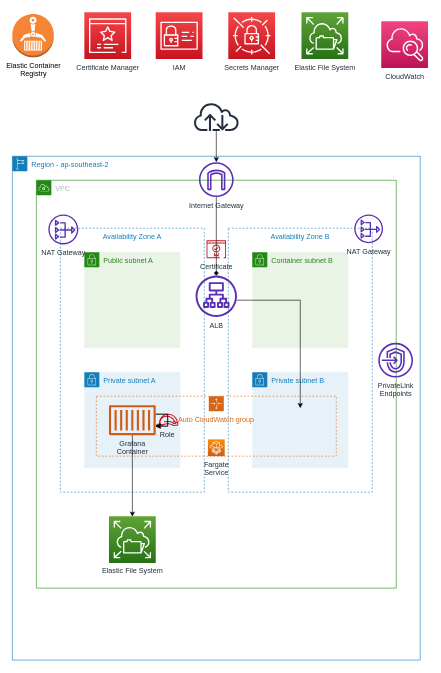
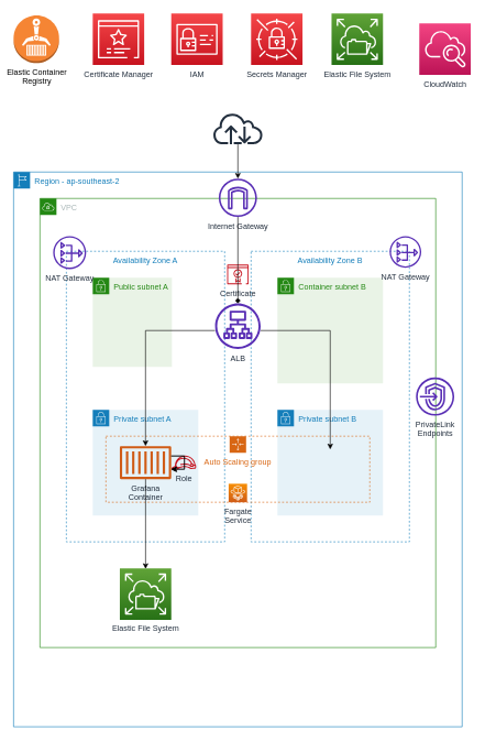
  <mxCell id="0" />
  <mxCell id="1" parent="0" />
  <mxCell id="2" value="Region - ap-southeast-2" style="points=[[0,0],[0.25,0],[0.5,0],[0.75,0],[1,0],[1,0.25],[1,0.5],[1,0.75],[1,1],[0.75,1],[0.5,1],[0.25,1],[0,1],[0,0.75],[0,0.5],[0,0.25]];outlineConnect=0;gradientColor=none;html=1;whiteSpace=wrap;fontSize=12;fontStyle=0;shape=mxgraph.aws4.group;grIcon=mxgraph.aws4.group_region;strokeColor=#147EBA;fillColor=none;verticalAlign=top;align=left;spacingLeft=30;fontColor=#147EBA;dashed=0;" parent="1" vertex="1"><mxGeometry x="20" y="260" width="680" height="840" as="geometry" /></mxCell>
  <mxCell id="3" value="VPC" style="points=[[0,0],[0.25,0],[0.5,0],[0.75,0],[1,0],[1,0.25],[1,0.5],[1,0.75],[1,1],[0.75,1],[0.5,1],[0.25,1],[0,1],[0,0.75],[0,0.5],[0,0.25]];outlineConnect=0;gradientColor=none;html=1;whiteSpace=wrap;fontSize=12;fontStyle=0;shape=mxgraph.aws4.group;grIcon=mxgraph.aws4.group_vpc;strokeColor=#248814;fillColor=none;verticalAlign=top;align=left;spacingLeft=30;fontColor=#AAB7B8;dashed=0;" parent="1" vertex="1"><mxGeometry x="60" y="300" width="600" height="680" as="geometry" /></mxCell>
  <mxCell id="4" value="Availability Zone A" style="fillColor=none;strokeColor=#147EBA;dashed=1;verticalAlign=top;fontStyle=0;fontColor=#147EBA;" parent="1" vertex="1"><mxGeometry x="100" y="380" width="240" height="440" as="geometry" /></mxCell>
  <mxCell id="5" value="Availability Zone B" style="fillColor=none;strokeColor=#147EBA;dashed=1;verticalAlign=top;fontStyle=0;fontColor=#147EBA;" parent="1" vertex="1"><mxGeometry x="380" y="380" width="240" height="440" as="geometry" /></mxCell>
- <mxCell id="6" value="Public subnet A" style="points=[[0,0],[0.25,0],[0.5,0],[0.75,0],[1,0],[1,0.25],[1,0.5],[1,0.75],[1,1],[0.75,1],[0.5,1],[0.25,1],[0,1],[0,0.75],[0,0.5],[0,0.25]];outlineConnect=0;gradientColor=none;html=1;whiteSpace=wrap;fontSize=12;fontStyle=0;shape=mxgraph.aws4.group;grIcon=mxgraph.aws4.group_security_group;grStroke=0;strokeColor=#248814;fillColor=#E9F3E6;verticalAlign=top;align=left;spacingLeft=30;fontColor=#248814;dashed=0;" parent="1" vertex="1"><mxGeometry x="140" y="420" width="160" height="160" as="geometry" /></mxCell>
+ <mxCell id="6" value="Public subnet A" style="points=[[0,0],[0.25,0],[0.5,0],[0.75,0],[1,0],[1,0.25],[1,0.5],[1,0.75],[1,1],[0.75,1],[0.5,1],[0.25,1],[0,1],[0,0.75],[0,0.5],[0,0.25]];outlineConnect=0;gradientColor=none;html=1;whiteSpace=wrap;fontSize=12;fontStyle=0;shape=mxgraph.aws4.group;grIcon=mxgraph.aws4.group_security_group;grStroke=0;strokeColor=#248814;fillColor=#E9F3E6;verticalAlign=top;align=left;spacingLeft=30;fontColor=#248814;dashed=0;" parent="1" vertex="1"><mxGeometry x="140" y="420" width="120" height="135" as="geometry" /></mxCell>
  <mxCell id="7" value="Container subnet B" style="points=[[0,0],[0.25,0],[0.5,0],[0.75,0],[1,0],[1,0.25],[1,0.5],[1,0.75],[1,1],[0.75,1],[0.5,1],[0.25,1],[0,1],[0,0.75],[0,0.5],[0,0.25]];outlineConnect=0;gradientColor=none;html=1;whiteSpace=wrap;fontSize=12;fontStyle=0;shape=mxgraph.aws4.group;grIcon=mxgraph.aws4.group_security_group;grStroke=0;strokeColor=#248814;fillColor=#E9F3E6;verticalAlign=top;align=left;spacingLeft=30;fontColor=#248814;dashed=0;" parent="1" vertex="1"><mxGeometry x="420" y="420" width="160" height="160" as="geometry" /></mxCell>
  <mxCell id="8" value="Private subnet A" style="points=[[0,0],[0.25,0],[0.5,0],[0.75,0],[1,0],[1,0.25],[1,0.5],[1,0.75],[1,1],[0.75,1],[0.5,1],[0.25,1],[0,1],[0,0.75],[0,0.5],[0,0.25]];outlineConnect=0;gradientColor=none;html=1;whiteSpace=wrap;fontSize=12;fontStyle=0;shape=mxgraph.aws4.group;grIcon=mxgraph.aws4.group_security_group;grStroke=0;strokeColor=#147EBA;fillColor=#E6F2F8;verticalAlign=top;align=left;spacingLeft=30;fontColor=#147EBA;dashed=0;" parent="1" vertex="1"><mxGeometry x="140" y="620" width="160" height="160" as="geometry" /></mxCell>
  <mxCell id="9" value="Private subnet B" style="points=[[0,0],[0.25,0],[0.5,0],[0.75,0],[1,0],[1,0.25],[1,0.5],[1,0.75],[1,1],[0.75,1],[0.5,1],[0.25,1],[0,1],[0,0.75],[0,0.5],[0,0.25]];outlineConnect=0;gradientColor=none;html=1;whiteSpace=wrap;fontSize=12;fontStyle=0;shape=mxgraph.aws4.group;grIcon=mxgraph.aws4.group_security_group;grStroke=0;strokeColor=#147EBA;fillColor=#E6F2F8;verticalAlign=top;align=left;spacingLeft=30;fontColor=#147EBA;dashed=0;" parent="1" vertex="1"><mxGeometry x="420" y="620" width="160" height="160" as="geometry" /></mxCell>
  <mxCell id="10" style="edgeStyle=orthogonalEdgeStyle;rounded=0;orthogonalLoop=1;jettySize=auto;html=1;exitX=0.5;exitY=1;exitDx=0;exitDy=0;" parent="1" source="3" target="3" edge="1"><mxGeometry relative="1" as="geometry" /></mxCell>
- <mxCell id="11" value="Auto CloudWatch group" style="points=[[0,0],[0.25,0],[0.5,0],[0.75,0],[1,0],[1,0.25],[1,0.5],[1,0.75],[1,1],[0.75,1],[0.5,1],[0.25,1],[0,1],[0,0.75],[0,0.5],[0,0.25]];outlineConnect=0;gradientColor=none;html=1;whiteSpace=wrap;fontSize=12;fontStyle=0;shape=mxgraph.aws4.groupCenter;grIcon=mxgraph.aws4.group_auto_scaling_group;grStroke=1;strokeColor=#D86613;fillColor=none;verticalAlign=top;align=center;fontColor=#D86613;dashed=1;spacingTop=25;" parent="1" vertex="1"><mxGeometry x="160" y="660" width="400" height="100" as="geometry" /></mxCell>
+ <mxCell id="11" value="Auto Scaling group" style="points=[[0,0],[0.25,0],[0.5,0],[0.75,0],[1,0],[1,0.25],[1,0.5],[1,0.75],[1,1],[0.75,1],[0.5,1],[0.25,1],[0,1],[0,0.75],[0,0.5],[0,0.25]];outlineConnect=0;gradientColor=none;html=1;whiteSpace=wrap;fontSize=12;fontStyle=0;shape=mxgraph.aws4.groupCenter;grIcon=mxgraph.aws4.group_auto_scaling_group;grStroke=1;strokeColor=#D86613;fillColor=none;verticalAlign=top;align=center;fontColor=#D86613;dashed=1;spacingTop=25;" parent="1" vertex="1"><mxGeometry x="160" y="660" width="400" height="100" as="geometry" /></mxCell>
  <mxCell id="12" value="Grafana&lt;br&gt;Container" style="outlineConnect=0;fontColor=#232F3E;gradientColor=none;fillColor=#D05C17;strokeColor=none;dashed=0;verticalLabelPosition=bottom;verticalAlign=top;align=center;html=1;fontSize=12;fontStyle=0;aspect=fixed;pointerEvents=1;shape=mxgraph.aws4.container_1;" parent="1" vertex="1"><mxGeometry x="181" y="675" width="78" height="50" as="geometry" /></mxCell>
+ <mxCell id="13" value="" style="edgeStyle=orthogonalEdgeStyle;rounded=0;orthogonalLoop=1;jettySize=auto;html=1;" parent="1" source="14" target="12" edge="1"><mxGeometry relative="1" as="geometry"><mxPoint x="262" y="279" as="targetPoint" /><Array as="points"><mxPoint x="220" y="500" /></Array></mxGeometry></mxCell>
  <mxCell id="14" value="ALB" style="outlineConnect=0;fontColor=#232F3E;gradientColor=none;fillColor=#5A30B5;strokeColor=none;dashed=0;verticalLabelPosition=bottom;verticalAlign=top;align=center;html=1;fontSize=12;fontStyle=0;aspect=fixed;pointerEvents=1;shape=mxgraph.aws4.application_load_balancer;" parent="1" vertex="1"><mxGeometry x="325.5" y="459" width="69" height="69" as="geometry" /></mxCell>
  <mxCell id="15" value="NAT Gateway" style="outlineConnect=0;fontColor=#232F3E;gradientColor=none;fillColor=#5A30B5;strokeColor=none;dashed=0;verticalLabelPosition=bottom;verticalAlign=top;align=center;html=1;fontSize=12;fontStyle=0;aspect=fixed;pointerEvents=1;shape=mxgraph.aws4.nat_gateway;" parent="1" vertex="1"><mxGeometry x="80" y="357" width="50" height="50" as="geometry" /></mxCell>
  <mxCell id="16" value="NAT Gateway" style="outlineConnect=0;fontColor=#232F3E;gradientColor=none;fillColor=#5A30B5;strokeColor=none;dashed=0;verticalLabelPosition=bottom;verticalAlign=top;align=center;html=1;fontSize=12;fontStyle=0;aspect=fixed;pointerEvents=1;shape=mxgraph.aws4.nat_gateway;" parent="1" vertex="1"><mxGeometry x="590" y="357" width="48" height="48" as="geometry" /></mxCell>
  <mxCell id="17" value="PrivateLink &lt;br&gt;Endpoints" style="outlineConnect=0;fontColor=#232F3E;gradientColor=none;fillColor=#5A30B5;strokeColor=none;dashed=0;verticalLabelPosition=bottom;verticalAlign=top;align=center;html=1;fontSize=12;fontStyle=0;aspect=fixed;pointerEvents=1;shape=mxgraph.aws4.endpoints;" parent="1" vertex="1"><mxGeometry x="630" y="571" width="58" height="58" as="geometry" /></mxCell>
  <mxCell id="18" value="Internet Gateway" style="outlineConnect=0;fontColor=#232F3E;gradientColor=none;fillColor=#5A30B5;strokeColor=none;dashed=0;verticalLabelPosition=bottom;verticalAlign=top;align=center;html=1;fontSize=12;fontStyle=0;aspect=fixed;pointerEvents=1;shape=mxgraph.aws4.internet_gateway;" parent="1" vertex="1"><mxGeometry x="331" y="270" width="58" height="58" as="geometry" /></mxCell>
  <mxCell id="19" value="Secrets Manager" style="outlineConnect=0;fontColor=#232F3E;gradientColor=#F54749;gradientDirection=north;fillColor=#C7131F;strokeColor=#ffffff;dashed=0;verticalLabelPosition=bottom;verticalAlign=top;align=center;html=1;fontSize=12;fontStyle=0;aspect=fixed;shape=mxgraph.aws4.resourceIcon;resIcon=mxgraph.aws4.secrets_manager;" parent="1" vertex="1"><mxGeometry x="380" y="20" width="78" height="78" as="geometry" /></mxCell>
  <mxCell id="20" value="CloudWatch" style="outlineConnect=0;fontColor=#232F3E;gradientColor=#F34482;gradientDirection=north;fillColor=#BC1356;strokeColor=#ffffff;dashed=0;verticalLabelPosition=bottom;verticalAlign=top;align=center;html=1;fontSize=12;fontStyle=0;aspect=fixed;shape=mxgraph.aws4.resourceIcon;resIcon=mxgraph.aws4.cloudwatch;" parent="1" vertex="1"><mxGeometry x="635" y="35" width="78" height="78" as="geometry" /></mxCell>
  <mxCell id="21" value="Fargate&lt;br&gt;Service" style="outlineConnect=0;fontColor=#232F3E;gradientColor=#F78E04;gradientDirection=north;fillColor=#D05C17;strokeColor=#ffffff;dashed=0;verticalLabelPosition=bottom;verticalAlign=top;align=center;html=1;fontSize=12;fontStyle=0;aspect=fixed;shape=mxgraph.aws4.resourceIcon;resIcon=mxgraph.aws4.fargate;" parent="1" vertex="1"><mxGeometry x="346" y="732" width="28" height="28" as="geometry" /></mxCell>
  <mxCell id="22" value="Elastic File System" style="outlineConnect=0;fontColor=#232F3E;gradientColor=#60A337;gradientDirection=north;fillColor=#277116;strokeColor=#ffffff;dashed=0;verticalLabelPosition=bottom;verticalAlign=top;align=center;html=1;fontSize=12;fontStyle=0;aspect=fixed;shape=mxgraph.aws4.resourceIcon;resIcon=mxgraph.aws4.elastic_file_system;" parent="1" vertex="1"><mxGeometry x="502" y="20" width="78" height="78" as="geometry" /></mxCell>
  <mxCell id="23" value="IAM" style="outlineConnect=0;fontColor=#232F3E;gradientColor=#F54749;gradientDirection=north;fillColor=#C7131F;strokeColor=#ffffff;dashed=0;verticalLabelPosition=bottom;verticalAlign=top;align=center;html=1;fontSize=12;fontStyle=0;aspect=fixed;shape=mxgraph.aws4.resourceIcon;resIcon=mxgraph.aws4.identity_and_access_management;" parent="1" vertex="1"><mxGeometry x="259" y="20" width="78" height="78" as="geometry" /></mxCell>
  <mxCell id="24" value="Role" style="outlineConnect=0;fontColor=#232F3E;gradientColor=none;fillColor=#C7131F;strokeColor=none;dashed=0;verticalLabelPosition=bottom;verticalAlign=top;align=center;html=1;fontSize=12;fontStyle=0;aspect=fixed;pointerEvents=1;shape=mxgraph.aws4.role;" parent="1" vertex="1"><mxGeometry x="259" y="689.28" width="38" height="21.44" as="geometry" /></mxCell>
  <mxCell id="25" value="Certificate Manager" style="outlineConnect=0;fontColor=#232F3E;gradientColor=#F54749;gradientDirection=north;fillColor=#C7131F;strokeColor=#ffffff;dashed=0;verticalLabelPosition=bottom;verticalAlign=top;align=center;html=1;fontSize=12;fontStyle=0;aspect=fixed;shape=mxgraph.aws4.resourceIcon;resIcon=mxgraph.aws4.certificate_manager_3;" parent="1" vertex="1"><mxGeometry x="140" y="20" width="78" height="78" as="geometry" /></mxCell>
  <mxCell id="26" value="Certificate" style="outlineConnect=0;fontColor=#232F3E;gradientColor=none;fillColor=#C7131F;strokeColor=none;dashed=0;verticalLabelPosition=bottom;verticalAlign=top;align=center;html=1;fontSize=12;fontStyle=0;aspect=fixed;pointerEvents=1;shape=mxgraph.aws4.certificate_manager_2;" parent="1" vertex="1"><mxGeometry x="343.75" y="400" width="32.5" height="30" as="geometry" /></mxCell>
  <mxCell id="27" value="" style="outlineConnect=0;fontColor=#232F3E;gradientColor=none;fillColor=#232F3E;strokeColor=none;dashed=0;verticalLabelPosition=bottom;verticalAlign=top;align=center;html=1;fontSize=12;fontStyle=0;aspect=fixed;pointerEvents=1;shape=mxgraph.aws4.internet;" parent="1" vertex="1"><mxGeometry x="321" y="170" width="78" height="48" as="geometry" /></mxCell>
  <mxCell id="28" value="" style="endArrow=classic;html=1;" parent="1" source="27" target="18" edge="1"><mxGeometry width="50" height="50" relative="1" as="geometry"><mxPoint x="740" y="520" as="sourcePoint" /><mxPoint x="790" y="470" as="targetPoint" /></mxGeometry></mxCell>
  <mxCell id="29" value="" style="endArrow=diamond;html=1;" parent="1" source="18" target="14" edge="1"><mxGeometry width="50" height="50" relative="1" as="geometry"><mxPoint x="370" y="228" as="sourcePoint" /><mxPoint x="370" y="280" as="targetPoint" /></mxGeometry></mxCell>
  <mxCell id="30" value="" style="edgeStyle=orthogonalEdgeStyle;rounded=0;orthogonalLoop=1;jettySize=auto;html=1;" parent="1" source="14" edge="1"><mxGeometry relative="1" as="geometry"><mxPoint x="335.5" y="510" as="sourcePoint" /><mxPoint x="500" y="680" as="targetPoint" /><Array as="points"><mxPoint x="500" y="500" /><mxPoint x="500" y="680" /></Array></mxGeometry></mxCell>
  <mxCell id="31" value="Elastic Container&lt;br&gt;Registry" style="outlineConnect=0;dashed=0;verticalLabelPosition=bottom;verticalAlign=top;align=center;html=1;shape=mxgraph.aws3.ecr;fillColor=#F58534;gradientColor=none;" parent="1" vertex="1"><mxGeometry x="20" y="23" width="69" height="72" as="geometry" /></mxCell>
  <mxCell id="32" style="edgeStyle=orthogonalEdgeStyle;rounded=0;orthogonalLoop=1;jettySize=auto;html=1;" parent="1" source="12" target="12" edge="1"><mxGeometry relative="1" as="geometry" /></mxCell>
  <mxCell id="33" style="edgeStyle=orthogonalEdgeStyle;rounded=0;orthogonalLoop=1;jettySize=auto;html=1;" parent="1" source="12" target="12" edge="1"><mxGeometry relative="1" as="geometry" /></mxCell>
  <mxCell id="34" style="edgeStyle=orthogonalEdgeStyle;rounded=0;orthogonalLoop=1;jettySize=auto;html=1;" parent="1" source="12" edge="1"><mxGeometry relative="1" as="geometry"><mxPoint x="220.1" y="861" as="targetPoint" /></mxGeometry></mxCell>
  <mxCell id="35" value="Elastic File System" style="outlineConnect=0;fontColor=#232F3E;gradientColor=#60A337;gradientDirection=north;fillColor=#277116;strokeColor=#ffffff;dashed=0;verticalLabelPosition=bottom;verticalAlign=top;align=center;html=1;fontSize=12;fontStyle=0;aspect=fixed;shape=mxgraph.aws4.resourceIcon;resIcon=mxgraph.aws4.elastic_file_system;" vertex="1" parent="1"><mxGeometry x="181.06" y="860" width="78" height="78" as="geometry" /></mxCell>
